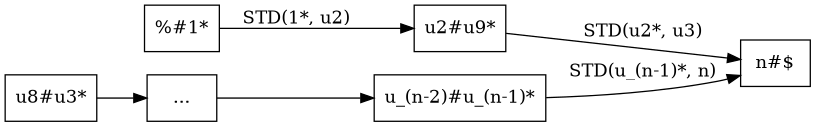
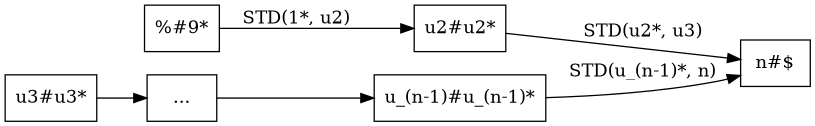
  digraph {
    rankdir=LR
    node [shape=box]
-   n1 [label="%#1*"]
-   n2 [label="u2#u9*"]
+   n1 [label="%#9*"]
+   n2 [label="u2#u2*"]
    n3 [label="n#$"]
-   n4 [label="u8#u3*"]
+   n4 [label="u3#u3*"]
    n5 [label="..."]
-   n6 [label="u_(n-2)#u_(n-1)*"]
+   n6 [label="u_(n-1)#u_(n-1)*"]
    n1 -> n2 [label="STD(1*, u2)"]
    n2 -> n3 [label="STD(u2*, u3)"]
    n4 -> n5
    n5 -> n6
    n6 -> n3 [label="STD(u_(n-1)*, n)"]
  }
